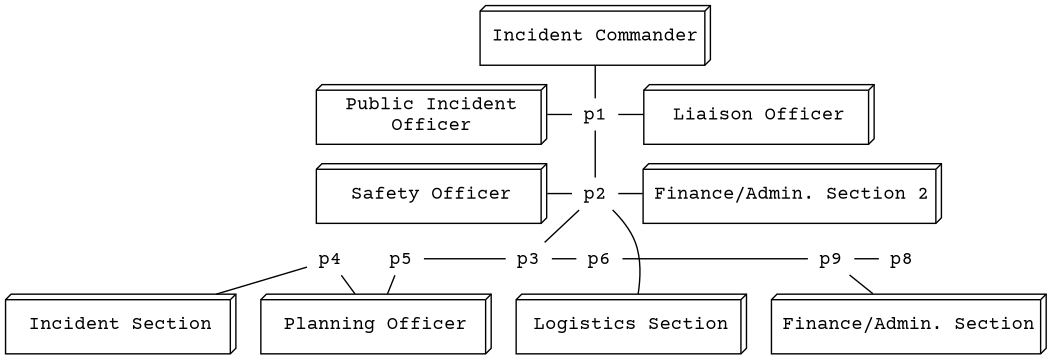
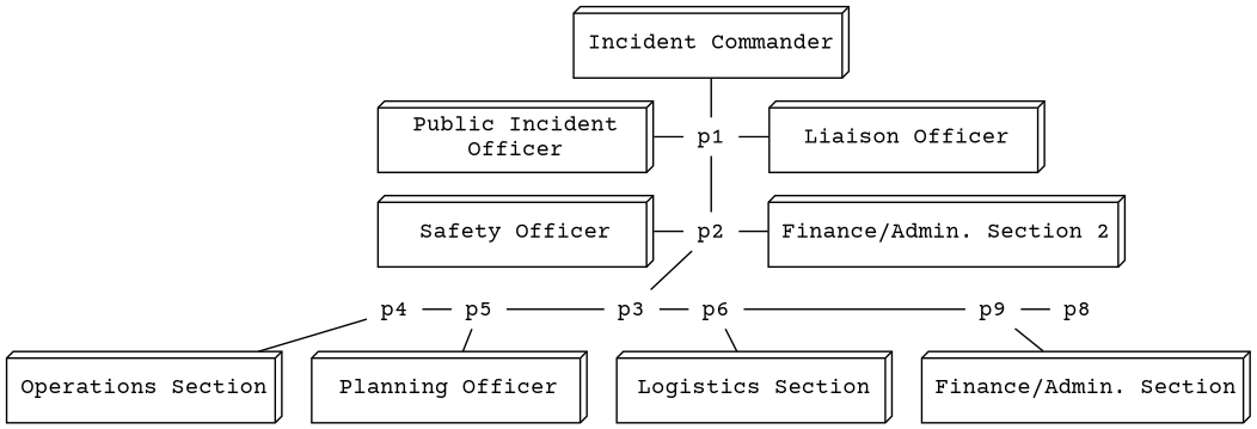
  digraph {
    fontname="Courier Prime"
    ranksep=0.2
    node [fontname="Courier Prime" shape=box3d]
    edge [dir=none fontname="Courier Prime"]
    n1 [height=0.6 label="Public Incident\nOfficer" width=2.3]
    p1 [height=0 shape=none width=0]
    n3 [height=0.6 label="Liaison Officer" width=2.3]
    n4 [height=0.6 label="Safety Officer" width=2.3]
    p2 [height=0 shape=none width=0]
    n6 [height=0.6 label="Finance/Admin. Section 2" width=2.3]
    p3 [height=0 shape=none width=0]
    p6 [height=0 shape=none width=0]
    p4 [height=0 shape=none width=0]
    p5 [height=0 shape=none width=0]
    n11 [height=0 label=p9 shape=none width=0]
    p8 [height=0 shape=none width=0]
    n13 [height=0.6 label="Logistics Section" width=2.3]
-   n14 [height=0.6 label="Incident Section" width=2.3]
+   n14 [height=0.6 label="Operations Section" width=2.3]
    n15 [height=0.6 label="Planning Officer" width=2.3]
    n16 [height=0.6 label="Finance/Admin. Section" width=2.3]
    n17 [height=0.6 label="Incident Commander" width=2.3]
    subgraph sub_1 {
      rank=same
      n1
      p1
      n3
    }
    subgraph sub_2 {
      rank=same
      n4
      p2
      n6
    }
    subgraph sub_3 {
      rank=same
      p3
      p6
      p4
      p5
      n11
      p8
    }
    n1 -> p1
    p1 -> n3
    p1 -> p2
    n4 -> p2
    p2 -> n6
    p2 -> p3
    p3 -> p6
    p6 -> n11
-   p2 -> n13
-   p4 -> n15
+   p6 -> n13
+   p4 -> p5
    p4 -> n14
    p5 -> p3
    p5 -> n15
    n11 -> p8
    n11 -> n16
    n17 -> p1
  }
